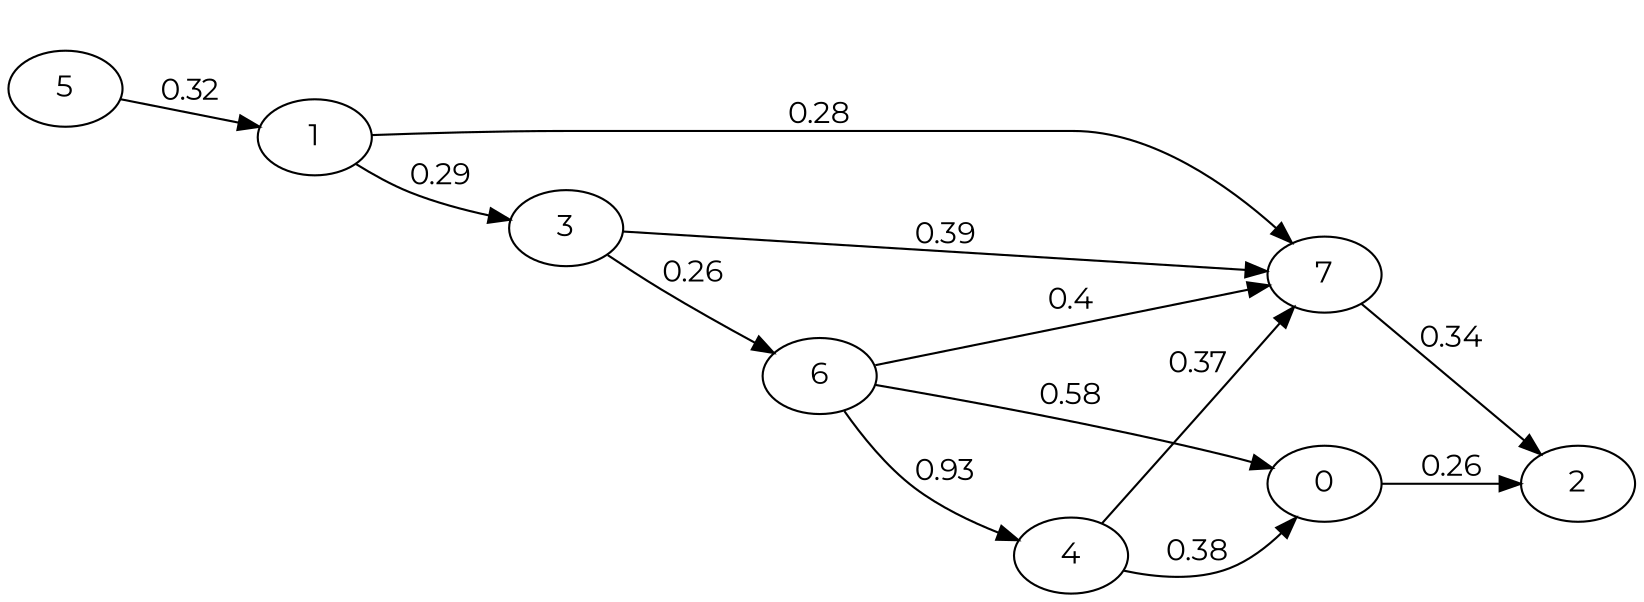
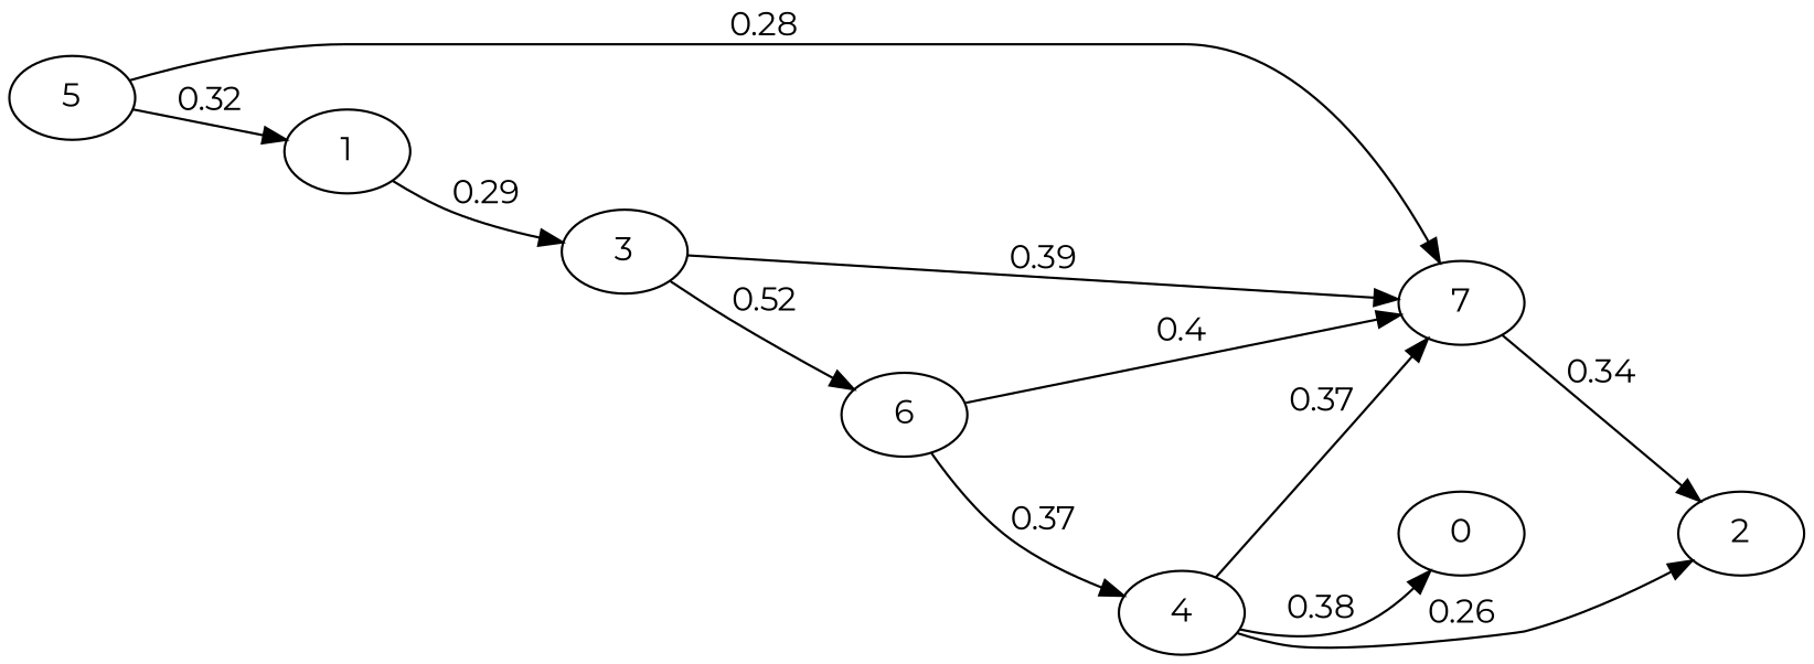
  digraph {
    fontname=Montserrat
    rankdir=LR
    splines=true
    node [fontname=Montserrat]
    edge [fontname=Montserrat]
    7
    2
    6
    0
    4
    5
    1
    3
    7 -> 2 [label=0.34]
    6 -> 7 [label=0.4]
-   6 -> 0 [label=0.58]
-   6 -> 4 [label=0.93]
-   0 -> 2 [label=0.26]
+   6 -> 4 [label=0.37]
+   4 -> 2 [label=0.26]
    4 -> 7 [label=0.37]
    4 -> 0 [label=0.38]
-   1 -> 7 [label=0.28]
+   5 -> 7 [label=0.28]
    5 -> 1 [label=0.32]
    1 -> 3 [label=0.29]
    3 -> 7 [label=0.39]
-   3 -> 6 [label=0.26]
+   3 -> 6 [label=0.52]
  }
